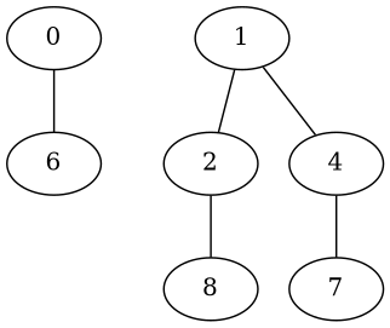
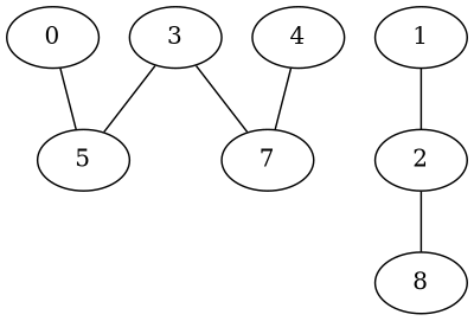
  graph {
    0
-   5 [label=6]
+   5
    1
    2
    4
    8
    7
+   3
    0 -- 5
    1 -- 2
-   1 -- 4
    2 -- 8
    4 -- 7
+   3 -- 5
+   3 -- 7
  }
